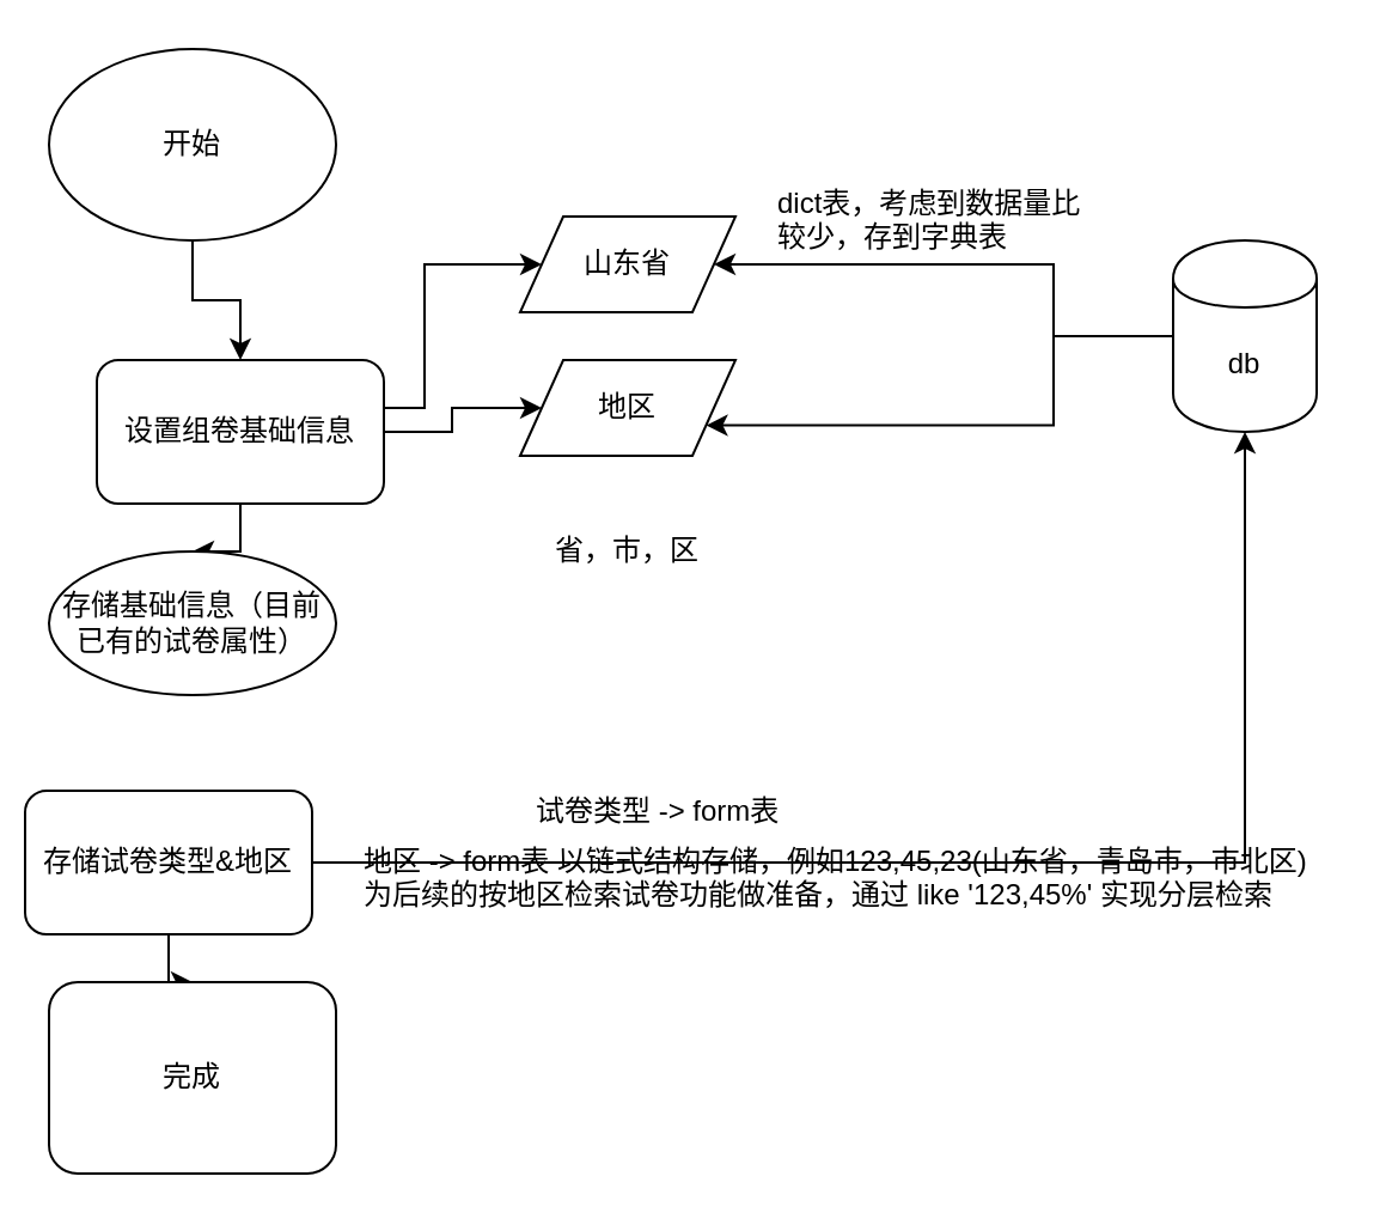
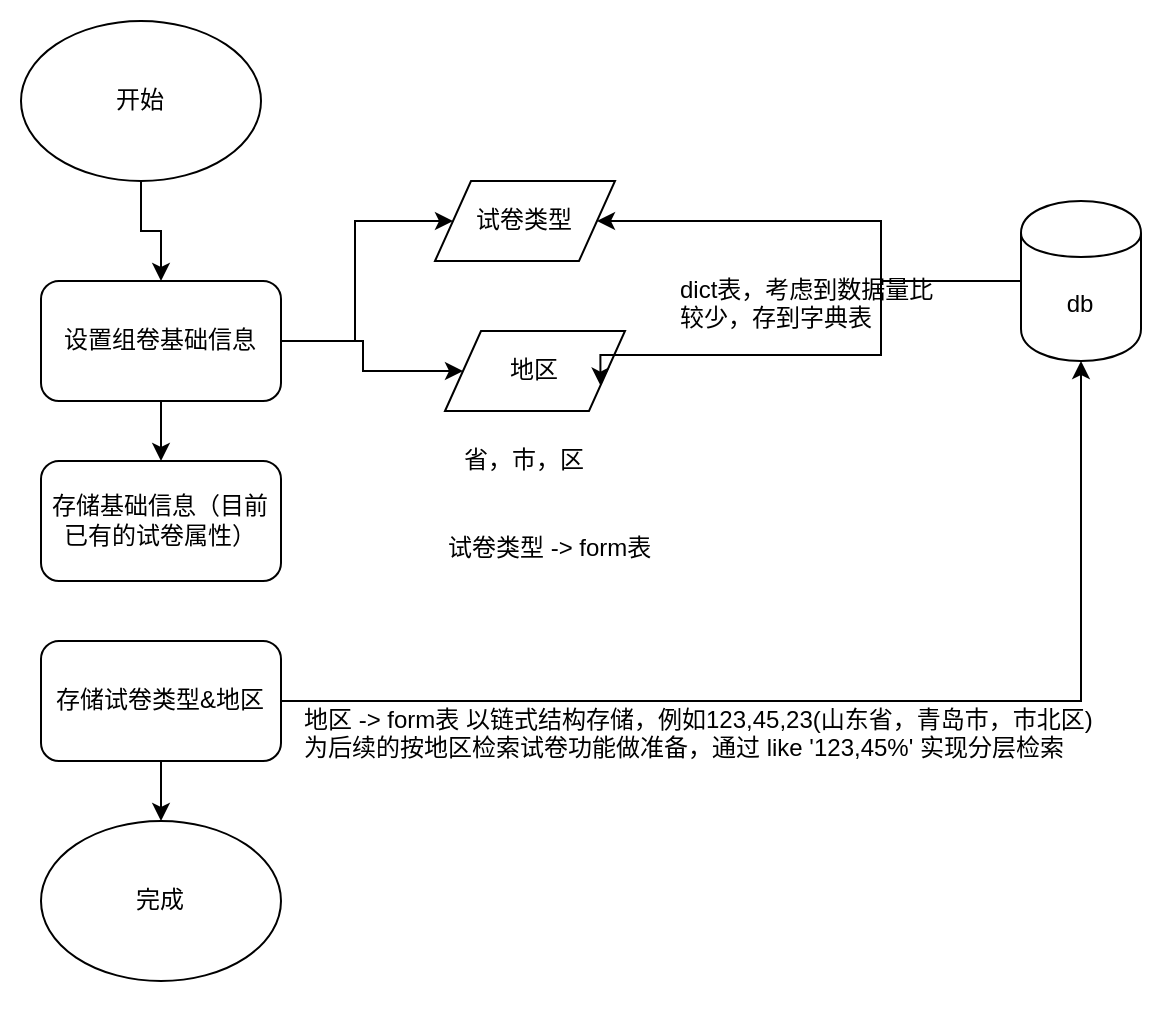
  <mxCell id="0" />
  <mxCell id="1" parent="0" />
  <mxCell id="2" style="edgeStyle=orthogonalEdgeStyle;rounded=0;orthogonalLoop=1;jettySize=auto;html=1;" edge="1" parent="1" source="3" target="7"><mxGeometry relative="1" as="geometry"><mxPoint x="80" y="160" as="targetPoint" /></mxGeometry></mxCell>
- <mxCell id="3" value="开始" style="ellipse;whiteSpace=wrap;html=1;" vertex="1" parent="1"><mxGeometry x="20" y="20" width="120" height="80" as="geometry" /></mxCell>
+ <mxCell id="3" value="开始" style="ellipse;whiteSpace=wrap;html=1;" vertex="1" parent="1"><mxGeometry x="10" y="10" width="120" height="80" as="geometry" /></mxCell>
  <mxCell id="4" style="edgeStyle=orthogonalEdgeStyle;rounded=0;orthogonalLoop=1;jettySize=auto;html=1;" edge="1" parent="1" source="7" target="8"><mxGeometry relative="1" as="geometry"><mxPoint x="177" y="170" as="targetPoint" /></mxGeometry></mxCell>
  <mxCell id="5" style="edgeStyle=orthogonalEdgeStyle;rounded=0;orthogonalLoop=1;jettySize=auto;html=1;entryX=0;entryY=0.5;entryDx=0;entryDy=0;" edge="1" parent="1" source="7" target="9"><mxGeometry relative="1" as="geometry"><Array as="points"><mxPoint x="177" y="170" /><mxPoint x="177" y="110" /></Array></mxGeometry></mxCell>
  <mxCell id="6" style="edgeStyle=orthogonalEdgeStyle;rounded=0;orthogonalLoop=1;jettySize=auto;html=1;" edge="1" parent="1" source="7" target="15"><mxGeometry relative="1" as="geometry"><mxPoint x="80" y="250" as="targetPoint" /></mxGeometry></mxCell>
- <mxCell id="7" value="设置组卷基础信息" style="rounded=1;whiteSpace=wrap;html=1;" vertex="1" parent="1"><mxGeometry x="40" y="150" width="120" height="60" as="geometry" /></mxCell>
- <mxCell id="8" value="地区" style="shape=parallelogram;perimeter=parallelogramPerimeter;whiteSpace=wrap;html=1;" vertex="1" parent="1"><mxGeometry x="217" y="150" width="90" height="40" as="geometry" /></mxCell>
- <mxCell id="9" value="山东省" style="shape=parallelogram;perimeter=parallelogramPerimeter;whiteSpace=wrap;html=1;" vertex="1" parent="1"><mxGeometry x="217" y="90" width="90" height="40" as="geometry" /></mxCell>
+ <mxCell id="7" value="设置组卷基础信息" style="rounded=1;whiteSpace=wrap;html=1;" vertex="1" parent="1"><mxGeometry x="20" y="140" width="120" height="60" as="geometry" /></mxCell>
+ <mxCell id="8" value="地区" style="shape=parallelogram;perimeter=parallelogramPerimeter;whiteSpace=wrap;html=1;" vertex="1" parent="1"><mxGeometry x="222" y="165" width="90" height="40" as="geometry" /></mxCell>
+ <mxCell id="9" value="试卷类型" style="shape=parallelogram;perimeter=parallelogramPerimeter;whiteSpace=wrap;html=1;" vertex="1" parent="1"><mxGeometry x="217" y="90" width="90" height="40" as="geometry" /></mxCell>
  <mxCell id="10" value="省，市，区" style="text;html=1;strokeColor=none;fillColor=none;align=center;verticalAlign=middle;whiteSpace=wrap;rounded=0;" vertex="1" parent="1"><mxGeometry x="227" y="220" width="70" height="20" as="geometry" /></mxCell>
  <mxCell id="11" style="edgeStyle=orthogonalEdgeStyle;rounded=0;orthogonalLoop=1;jettySize=auto;html=1;entryX=1;entryY=0.5;entryDx=0;entryDy=0;" edge="1" parent="1" source="13" target="9"><mxGeometry relative="1" as="geometry"><Array as="points"><mxPoint x="440" y="140" /><mxPoint x="440" y="110" /></Array></mxGeometry></mxCell>
  <mxCell id="12" style="edgeStyle=orthogonalEdgeStyle;rounded=0;orthogonalLoop=1;jettySize=auto;html=1;entryX=1;entryY=0.75;entryDx=0;entryDy=0;" edge="1" parent="1" source="13" target="8"><mxGeometry relative="1" as="geometry"><Array as="points"><mxPoint x="440" y="140" /><mxPoint x="440" y="177" /></Array></mxGeometry></mxCell>
- <mxCell id="13" value="db" style="shape=cylinder;whiteSpace=wrap;html=1;boundedLbl=1;backgroundOutline=1;" vertex="1" parent="1"><mxGeometry x="490" y="100" width="60" height="80" as="geometry" /></mxCell>
- <mxCell id="14" value="dict表，考虑到数据量比&lt;br&gt;较少，存到字典表" style="text;html=1;resizable=0;points=[];autosize=1;align=left;verticalAlign=top;spacingTop=-4;" vertex="1" parent="1"><mxGeometry x="323" y="75" width="140" height="30" as="geometry" /></mxCell>
- <mxCell id="15" value="存储基础信息（目前已有的试卷属性）" style="ellipse;whiteSpace=wrap;html=1;" vertex="1" parent="1"><mxGeometry x="20" y="230" width="120" height="60" as="geometry" /></mxCell>
+ <mxCell id="13" value="db" style="shape=cylinder;whiteSpace=wrap;html=1;boundedLbl=1;backgroundOutline=1;" vertex="1" parent="1"><mxGeometry x="510" y="100" width="60" height="80" as="geometry" /></mxCell>
+ <mxCell id="14" value="dict表，考虑到数据量比&lt;br&gt;较少，存到字典表" style="text;html=1;resizable=0;points=[];autosize=1;align=left;verticalAlign=top;spacingTop=-4;" vertex="1" parent="1"><mxGeometry x="338" y="135" width="140" height="30" as="geometry" /></mxCell>
+ <mxCell id="15" value="存储基础信息（目前已有的试卷属性）" style="rounded=1;whiteSpace=wrap;html=1;" vertex="1" parent="1"><mxGeometry x="20" y="230" width="120" height="60" as="geometry" /></mxCell>
  <mxCell id="16" style="edgeStyle=orthogonalEdgeStyle;rounded=0;orthogonalLoop=1;jettySize=auto;html=1;entryX=0.5;entryY=1;entryDx=0;entryDy=0;" edge="1" parent="1" source="18" target="13"><mxGeometry relative="1" as="geometry" /></mxCell>
  <mxCell id="17" style="edgeStyle=orthogonalEdgeStyle;rounded=0;orthogonalLoop=1;jettySize=auto;html=1;" edge="1" parent="1" source="18" target="21"><mxGeometry relative="1" as="geometry"><mxPoint x="80" y="410" as="targetPoint" /></mxGeometry></mxCell>
- <mxCell id="18" value="存储试卷类型&amp;amp;地区" style="rounded=1;whiteSpace=wrap;html=1;" vertex="1" parent="1"><mxGeometry x="10" y="330" width="120" height="60" as="geometry" /></mxCell>
- <mxCell id="19" value="试卷类型 -&amp;gt; form表" style="text;html=1;resizable=0;points=[];autosize=1;align=left;verticalAlign=top;spacingTop=-4;" vertex="1" parent="1"><mxGeometry x="222" y="329" width="120" height="20" as="geometry" /></mxCell>
+ <mxCell id="18" value="存储试卷类型&amp;amp;地区" style="rounded=1;whiteSpace=wrap;html=1;" vertex="1" parent="1"><mxGeometry x="20" y="320" width="120" height="60" as="geometry" /></mxCell>
+ <mxCell id="19" value="试卷类型 -&amp;gt; form表" style="text;html=1;resizable=0;points=[];autosize=1;align=left;verticalAlign=top;spacingTop=-4;" vertex="1" parent="1"><mxGeometry x="222" y="264" width="120" height="20" as="geometry" /></mxCell>
  <mxCell id="20" value="地区 -&amp;gt; form表 以链式结构存储，例如123,45,23(山东省，青岛市，市北区)&lt;br&gt;为后续的按地区检索试卷功能做准备，通过 like '123,45%' 实现分层检索" style="text;html=1;resizable=0;points=[];autosize=1;align=left;verticalAlign=top;spacingTop=-4;" vertex="1" parent="1"><mxGeometry x="150" y="350" width="410" height="30" as="geometry" /></mxCell>
- <mxCell id="21" value="完成" style="whiteSpace=wrap;html=1;rounded=1;" vertex="1" parent="1"><mxGeometry x="20" y="410" width="120" height="80" as="geometry" /></mxCell>
+ <mxCell id="21" value="完成" style="ellipse;whiteSpace=wrap;html=1;" vertex="1" parent="1"><mxGeometry x="20" y="410" width="120" height="80" as="geometry" /></mxCell>
